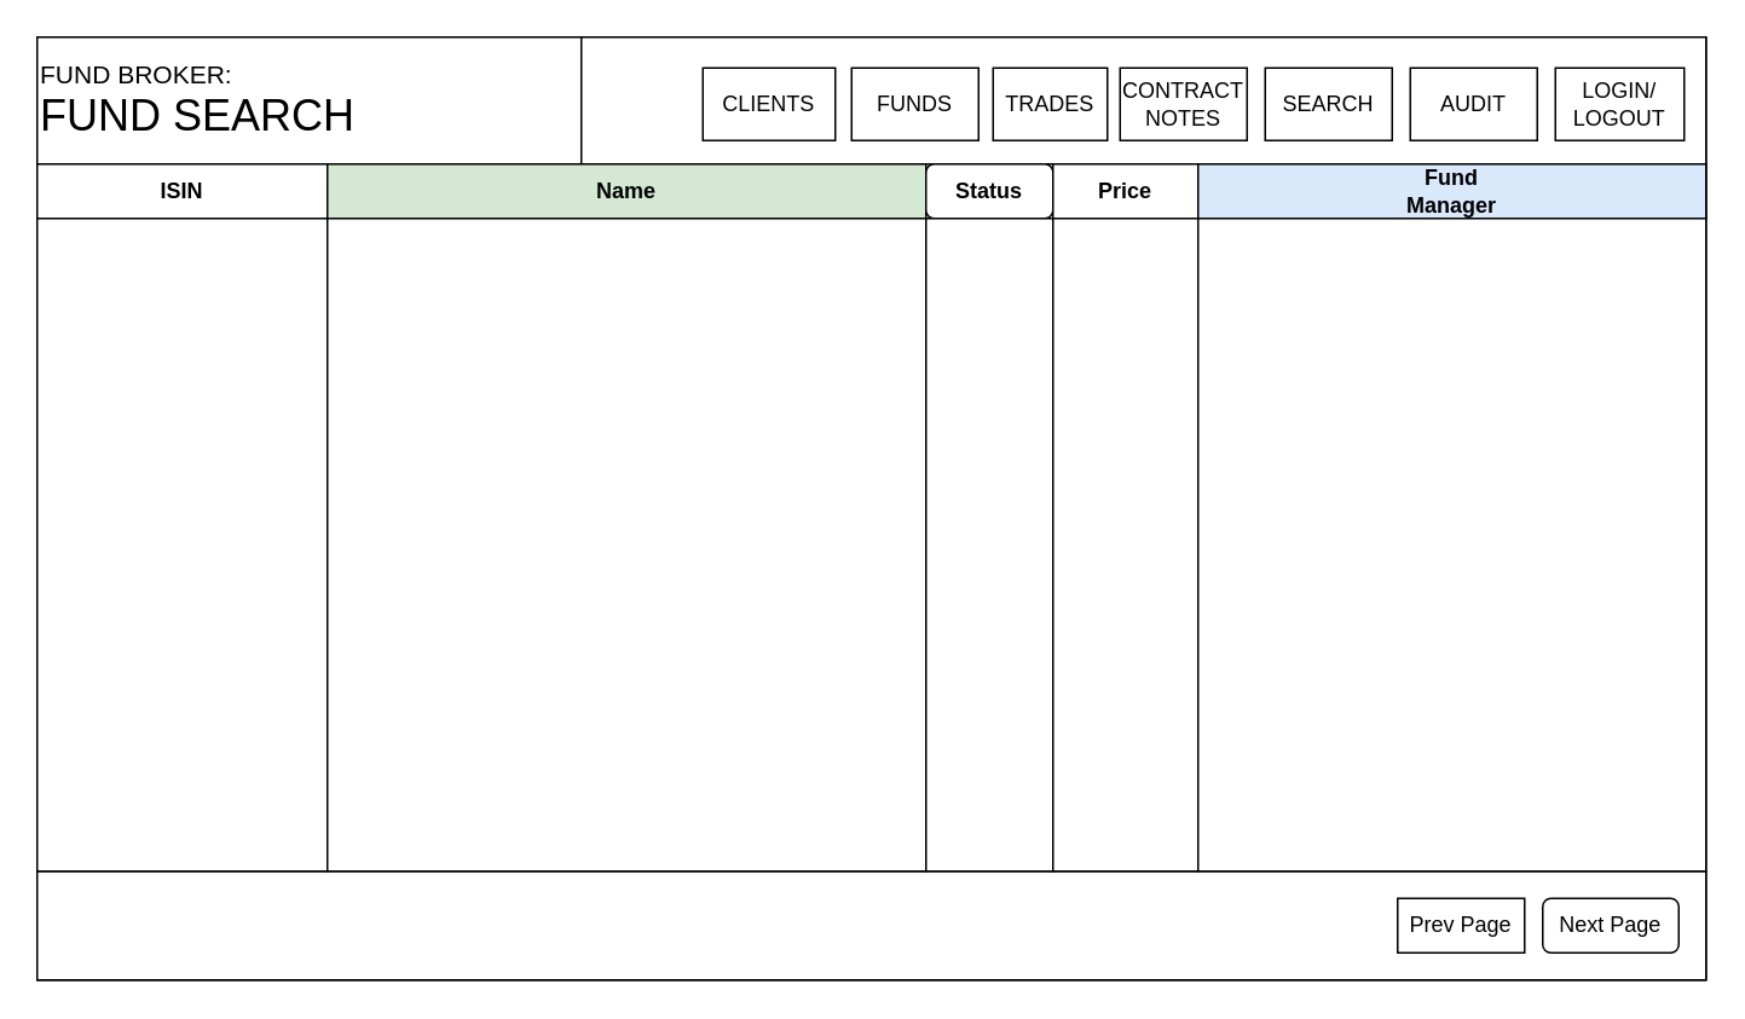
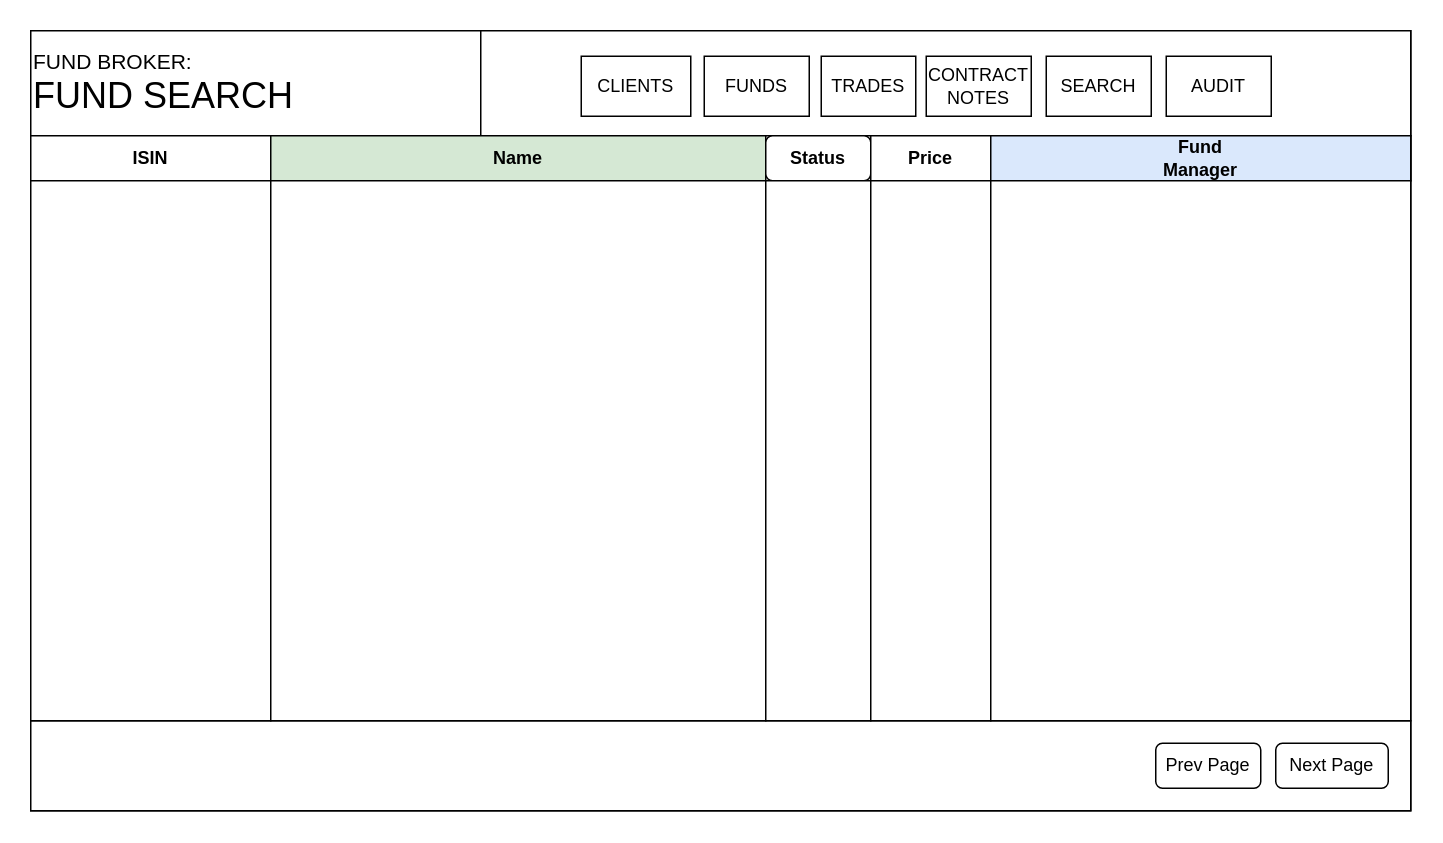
  <mxCell id="0" />
  <mxCell id="1" parent="0" />
  <mxCell id="2" value="&lt;span style=&quot;color: rgba(0, 0, 0, 0); font-family: monospace; font-size: 0px; text-align: start; text-wrap: nowrap;&quot;&gt;%3CmxGraphModel%3E%3Croot%3E%3CmxCell%20id%3D%220%22%2F%3E%3CmxCell%20id%3D%221%22%20parent%3D%220%22%2F%3E%3CmxCell%20id%3D%222%22%20value%3D%22Edit%20Field%22%20style%3D%22rounded%3D0%3BwhiteSpace%3Dwrap%3Bhtml%3D1%3Balign%3Dleft%3B%22%20vertex%3D%221%22%20parent%3D%221%22%3E%3CmxGeometry%20x%3D%22280%22%20y%3D%22210%22%20width%3D%22390%22%20height%3D%2230%22%20as%3D%22geometry%22%2F%3E%3C%2FmxCell%3E%3C%2Froot%3E%3C%2FmxGraphModel%3E&lt;/span&gt;" style="rounded=0;whiteSpace=wrap;html=1;" parent="1" vertex="1"><mxGeometry x="20" y="20" width="920" height="520" as="geometry" /></mxCell>
  <mxCell id="3" value="" style="rounded=0;whiteSpace=wrap;html=1;align=left;" parent="1" vertex="1"><mxGeometry x="20" y="20" width="920" height="70" as="geometry" /></mxCell>
  <mxCell id="4" value="" style="rounded=0;whiteSpace=wrap;html=1;align=right;" parent="1" vertex="1"><mxGeometry x="20" y="480" width="920" height="60" as="geometry" /></mxCell>
  <mxCell id="5" value="&lt;font style=&quot;font-size: 14px;&quot;&gt;FUND BROKER:&lt;/font&gt;&lt;div&gt;&lt;font style=&quot;font-size: 24px;&quot;&gt;FUND SEARCH&lt;/font&gt;&lt;/div&gt;" style="rounded=0;whiteSpace=wrap;html=1;align=left;" parent="1" vertex="1"><mxGeometry x="20" y="20" width="300" height="70" as="geometry" /></mxCell>
  <mxCell id="6" value="" style="rounded=0;whiteSpace=wrap;html=1;" parent="1" vertex="1"><mxGeometry x="20" y="90" width="920" height="30" as="geometry" /></mxCell>
  <mxCell id="7" value="&lt;b&gt;ISIN&lt;/b&gt;" style="rounded=0;whiteSpace=wrap;html=1;" parent="1" vertex="1"><mxGeometry x="20" y="90" width="160" height="30" as="geometry" /></mxCell>
  <mxCell id="8" value="&lt;b&gt;Name&lt;/b&gt;" style="rounded=0;whiteSpace=wrap;html=1;fillColor=#d5e8d4;" parent="1" vertex="1"><mxGeometry x="180" y="90" width="330" height="30" as="geometry" /></mxCell>
  <mxCell id="9" value="&lt;b&gt;Status&lt;/b&gt;" style="whiteSpace=wrap;html=1;rounded=1;" parent="1" vertex="1"><mxGeometry x="510" y="90" width="70" height="30" as="geometry" /></mxCell>
  <mxCell id="10" value="&lt;b&gt;Price&lt;/b&gt;" style="rounded=0;whiteSpace=wrap;html=1;" parent="1" vertex="1"><mxGeometry x="580" y="90" width="80" height="30" as="geometry" /></mxCell>
  <mxCell id="11" value="&lt;b&gt;Fund&lt;/b&gt;&lt;div&gt;&lt;b&gt;Manager&lt;/b&gt;&lt;/div&gt;" style="rounded=0;whiteSpace=wrap;html=1;fillColor=#dae8fc;" parent="1" vertex="1"><mxGeometry x="660" y="90" width="280" height="30" as="geometry" /></mxCell>
  <mxCell id="12" value="" style="rounded=0;whiteSpace=wrap;html=1;" parent="1" vertex="1"><mxGeometry x="20" y="120" width="160" height="360" as="geometry" /></mxCell>
  <mxCell id="13" value="" style="rounded=0;whiteSpace=wrap;html=1;" parent="1" vertex="1"><mxGeometry x="180" y="120" width="330" height="360" as="geometry" /></mxCell>
  <mxCell id="14" value="" style="rounded=0;whiteSpace=wrap;html=1;" parent="1" vertex="1"><mxGeometry x="510" y="120" width="70" height="360" as="geometry" /></mxCell>
  <mxCell id="15" value="" style="rounded=0;whiteSpace=wrap;html=1;" parent="1" vertex="1"><mxGeometry x="580" y="120" width="80" height="360" as="geometry" /></mxCell>
  <mxCell id="16" value="" style="rounded=0;whiteSpace=wrap;html=1;" parent="1" vertex="1"><mxGeometry x="660" y="120" width="280" height="360" as="geometry" /></mxCell>
- <mxCell id="17" value="Prev Page" style="whiteSpace=wrap;html=1;rounded=0;" parent="1" vertex="1"><mxGeometry x="770" y="495" width="70" height="30" as="geometry" /></mxCell>
+ <mxCell id="17" value="Prev Page" style="rounded=1;whiteSpace=wrap;html=1;" parent="1" vertex="1"><mxGeometry x="770" y="495" width="70" height="30" as="geometry" /></mxCell>
  <mxCell id="18" value="Next Page" style="rounded=1;whiteSpace=wrap;html=1;" parent="1" vertex="1"><mxGeometry x="850" y="495" width="75" height="30" as="geometry" /></mxCell>
- <mxCell id="19" value="LOGIN/&lt;div&gt;LOGOUT&lt;/div&gt;" style="rounded=0;whiteSpace=wrap;html=1;" vertex="1" parent="1"><mxGeometry x="857" y="37" width="71" height="40" as="geometry" /></mxCell>
  <mxCell id="20" value="CLIENTS" style="rounded=0;whiteSpace=wrap;html=1;" vertex="1" parent="1"><mxGeometry x="387" y="37" width="73" height="40" as="geometry" /></mxCell>
  <mxCell id="21" value="FUNDS" style="rounded=0;whiteSpace=wrap;html=1;" vertex="1" parent="1"><mxGeometry x="469" y="37" width="70" height="40" as="geometry" /></mxCell>
  <mxCell id="22" value="TRADES" style="rounded=0;whiteSpace=wrap;html=1;" vertex="1" parent="1"><mxGeometry x="547" y="37" width="63" height="40" as="geometry" /></mxCell>
  <mxCell id="23" value="CONTRACT&lt;div&gt;NOTES&lt;/div&gt;" style="rounded=0;whiteSpace=wrap;html=1;" vertex="1" parent="1"><mxGeometry x="617" y="37" width="70" height="40" as="geometry" /></mxCell>
  <mxCell id="24" value="SEARCH" style="rounded=0;whiteSpace=wrap;html=1;" vertex="1" parent="1"><mxGeometry x="697" y="37" width="70" height="40" as="geometry" /></mxCell>
  <mxCell id="25" value="AUDIT" style="rounded=0;whiteSpace=wrap;html=1;" vertex="1" parent="1"><mxGeometry x="777" y="37" width="70" height="40" as="geometry" /></mxCell>
